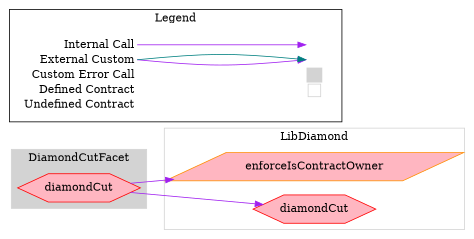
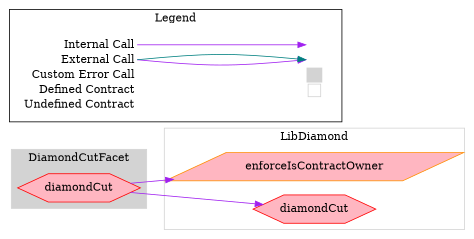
  digraph {
    compound=true
    rankdir=LR
    node [style=filled fillcolor=lightpink shape=hexagon]
    edge [color=purple]
    n1 [color=red label=diamondCut]
    n2 [label=enforceIsContractOwner color=darkorange shape=parallelogram]
    n3 [label=diamondCut color=red]
-   n4 [label=<<table border="0" cellpadding="2" cellspacing="0" cellborder="0">   <tr><td align="right" port="i1">Internal Call</td></tr>   <tr><td align="right" port="i2">External Custom</td></tr>   <tr><td align="right" port="i2">Custom Error Call</td></tr>   <tr><td align="right" port="i3">Defined Contract</td></tr>   <tr><td align="right" port="i4">Undefined Contract</td></tr>   </table>> shape=plaintext style="" fillcolor=""]
+   n4 [label=<<table border="0" cellpadding="2" cellspacing="0" cellborder="0">   <tr><td align="right" port="i1">Internal Call</td></tr>   <tr><td align="right" port="i2">External Call</td></tr>   <tr><td align="right" port="i2">Custom Error Call</td></tr>   <tr><td align="right" port="i3">Defined Contract</td></tr>   <tr><td align="right" port="i4">Undefined Contract</td></tr>   </table>> shape=plaintext style="" fillcolor=""]
    n5 [label=<<table border="0" cellpadding="2" cellspacing="0" cellborder="0">   <tr><td port="i1">&nbsp;&nbsp;&nbsp;</td></tr>   <tr><td port="i2">&nbsp;&nbsp;&nbsp;</td></tr>   <tr><td port="i3" bgcolor="lightgray">&nbsp;&nbsp;&nbsp;</td></tr>   <tr><td port="i4">     <table border="1" cellborder="0" cellspacing="0" cellpadding="7" color="lightgray">       <tr>        <td></td>       </tr>      </table>   </td></tr>   </table>> shape=plaintext style="" fillcolor=""]
    subgraph cluster_1 {
      bgcolor=lightgray
      color=lightgray
      label=DiamondCutFacet
      style=filled
      n1
    }
    subgraph cluster_2 {
      color=lightgray
      label=LibDiamond
      n2
      n3
    }
    subgraph cluster_3 {
      label=Legend
      n4
      n5
    }
    n1 -> n2
    n1 -> n3
    n4 -> n5 [headport="i1:w" tailport="i1:e"]
    n4 -> n5 [headport="i2:w" tailport="i2:e"]
    n4 -> n5 [color=teal headport="i2:w" tailport="i2:e"]
  }
